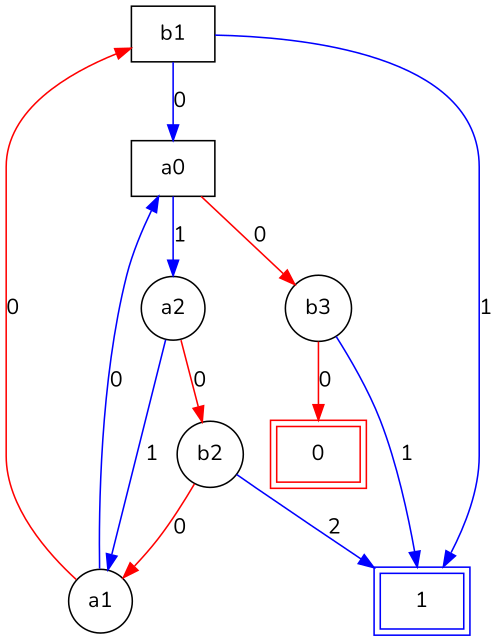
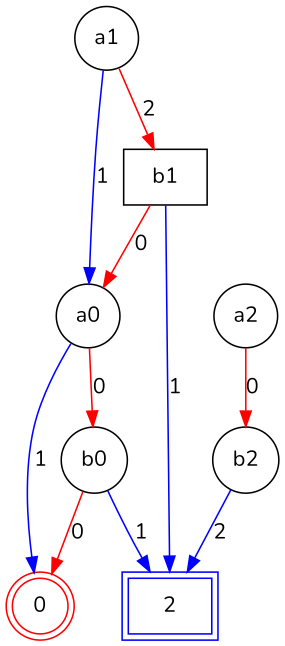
  digraph {
    fontname=Nunito
    fontsize=12
    node [fontname=Nunito peripheries=1 shape=circle]
    edge [color=red fontname=Nunito]
-   n1 [color=Red label=0 peripheries=2 shape=box]
-   n2 [color=Blue label=1 peripheries=2 shape=box]
-   n3 [label=b3]
-   n4 [label=a0 shape=box]
+   n1 [color=Red label=0 peripheries=2]
+   n2 [color=Blue label=2 peripheries=2 shape=box]
+   n3 [label=b0]
+   n4 [label=a0]
    n5 [label=b1 shape=box]
    n6 [label=a1]
    n7 [label=b2]
    n8 [label=a2]
    n3 -> n1 [label=0]
    n3 -> n2 [color=blue label=1]
-   n4 -> n8 [color=blue label=1]
+   n4 -> n1 [color=blue label=1]
    n4 -> n3 [label=0]
    n5 -> n2 [color=blue label=1]
-   n5 -> n4 [color=blue label=0]
-   n6 -> n4 [color=blue label=0]
-   n6 -> n5 [label=0]
+   n5 -> n4 [label=0]
+   n6 -> n4 [color=blue label=1]
+   n6 -> n5 [label=2]
    n7 -> n2 [color=blue label=2]
-   n7 -> n6 [label=0]
-   n8 -> n6 [color=blue label=1]
    n8 -> n7 [label=0]
  }
